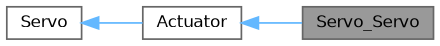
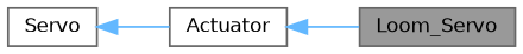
  digraph {
    rankdir=LR
    node [color=gray40 fillcolor=white fontname=Helvetica fontsize=10 shape=box style=filled]
    edge [color=steelblue1 dir=back fontname=Helvetica fontsize=10 labelfontname=Helvetica labelfontsize=10 style=solid]
-   n1 [fillcolor=grey60 fontcolor=black height=0.2 label=Servo_Servo width=0.4]
+   n1 [fillcolor=grey60 fontcolor=black height=0.2 label=Loom_Servo width=0.4]
    n2 [height=0.2 label=Actuator width=0.4]
    n3 [height=0.2 label=Servo width=0.4]
    n2 -> n1
    n3 -> n2
  }
